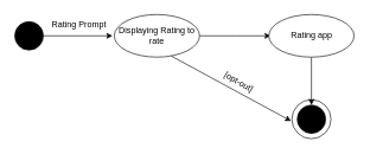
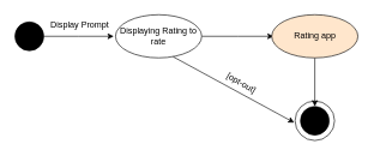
  <mxCell id="0" />
  <mxCell id="1" parent="0" />
  <mxCell id="2" value="" style="edgeStyle=orthogonalEdgeStyle;rounded=0;orthogonalLoop=1;jettySize=auto;html=1;" edge="1" parent="1" source="3"><mxGeometry relative="1" as="geometry"><mxPoint x="157.5" y="50" as="targetPoint" /></mxGeometry></mxCell>
  <mxCell id="3" value="" style="ellipse;whiteSpace=wrap;html=1;aspect=fixed;fillColor=#000000;" vertex="1" parent="1"><mxGeometry x="20" y="30" width="40" height="40" as="geometry" /></mxCell>
  <mxCell id="4" value="" style="group" vertex="1" connectable="0" parent="1"><mxGeometry x="410" y="140" width="55" height="55" as="geometry" /></mxCell>
  <mxCell id="5" value="" style="ellipse;whiteSpace=wrap;html=1;aspect=fixed;gradientColor=default;fillColor=none;" vertex="1" parent="4"><mxGeometry width="55" height="55" as="geometry" /></mxCell>
  <mxCell id="6" value="" style="ellipse;whiteSpace=wrap;html=1;aspect=fixed;fillColor=#000000;" vertex="1" parent="4"><mxGeometry x="7.5" y="7.5" width="40" height="40" as="geometry" /></mxCell>
  <mxCell id="7" value="" style="edgeStyle=orthogonalEdgeStyle;rounded=0;orthogonalLoop=1;jettySize=auto;html=1;" edge="1" parent="1" source="8"><mxGeometry relative="1" as="geometry"><mxPoint x="380" y="50" as="targetPoint" /></mxGeometry></mxCell>
  <mxCell id="8" value="Displaying Rating to rate" style="ellipse;whiteSpace=wrap;html=1;" vertex="1" parent="1"><mxGeometry x="160" y="20" width="120" height="60" as="geometry" /></mxCell>
- <mxCell id="9" value="Rating Prompt" style="text;html=1;align=center;verticalAlign=middle;resizable=0;points=[];autosize=1;strokeColor=none;fillColor=none;" vertex="1" parent="1"><mxGeometry x="60" y="20" width="100" height="30" as="geometry" /></mxCell>
+ <mxCell id="9" value="Display Prompt" style="text;html=1;align=center;verticalAlign=middle;resizable=0;points=[];autosize=1;strokeColor=none;fillColor=none;" vertex="1" parent="1"><mxGeometry x="60" y="20" width="100" height="30" as="geometry" /></mxCell>
  <mxCell id="10" value="" style="edgeStyle=orthogonalEdgeStyle;rounded=0;orthogonalLoop=1;jettySize=auto;html=1;" edge="1" parent="1" source="11" target="6"><mxGeometry relative="1" as="geometry" /></mxCell>
- <mxCell id="11" value="Rating app" style="ellipse;whiteSpace=wrap;html=1;" vertex="1" parent="1"><mxGeometry x="377.5" y="20" width="120" height="60" as="geometry" /></mxCell>
+ <mxCell id="11" value="Rating app" style="ellipse;whiteSpace=wrap;html=1;fillColor=#ffe6cc;" vertex="1" parent="1"><mxGeometry x="377.5" y="20" width="120" height="60" as="geometry" /></mxCell>
  <mxCell id="12" value="" style="endArrow=classic;html=1;rounded=0;exitX=0.669;exitY=0.975;exitDx=0;exitDy=0;exitPerimeter=0;entryX=-0.022;entryY=0.547;entryDx=0;entryDy=0;entryPerimeter=0;" edge="1" parent="1" source="8" target="5"><mxGeometry width="50" height="50" relative="1" as="geometry"><mxPoint x="350" y="150" as="sourcePoint" /><mxPoint x="400" y="100" as="targetPoint" /></mxGeometry></mxCell>
  <mxCell id="13" value="&lt;div&gt;[opt-out]&lt;/div&gt;" style="text;html=1;align=center;verticalAlign=middle;resizable=0;points=[];autosize=1;strokeColor=none;fillColor=none;rotation=30;" vertex="1" parent="1"><mxGeometry x="300" y="100" width="70" height="30" as="geometry" /></mxCell>
